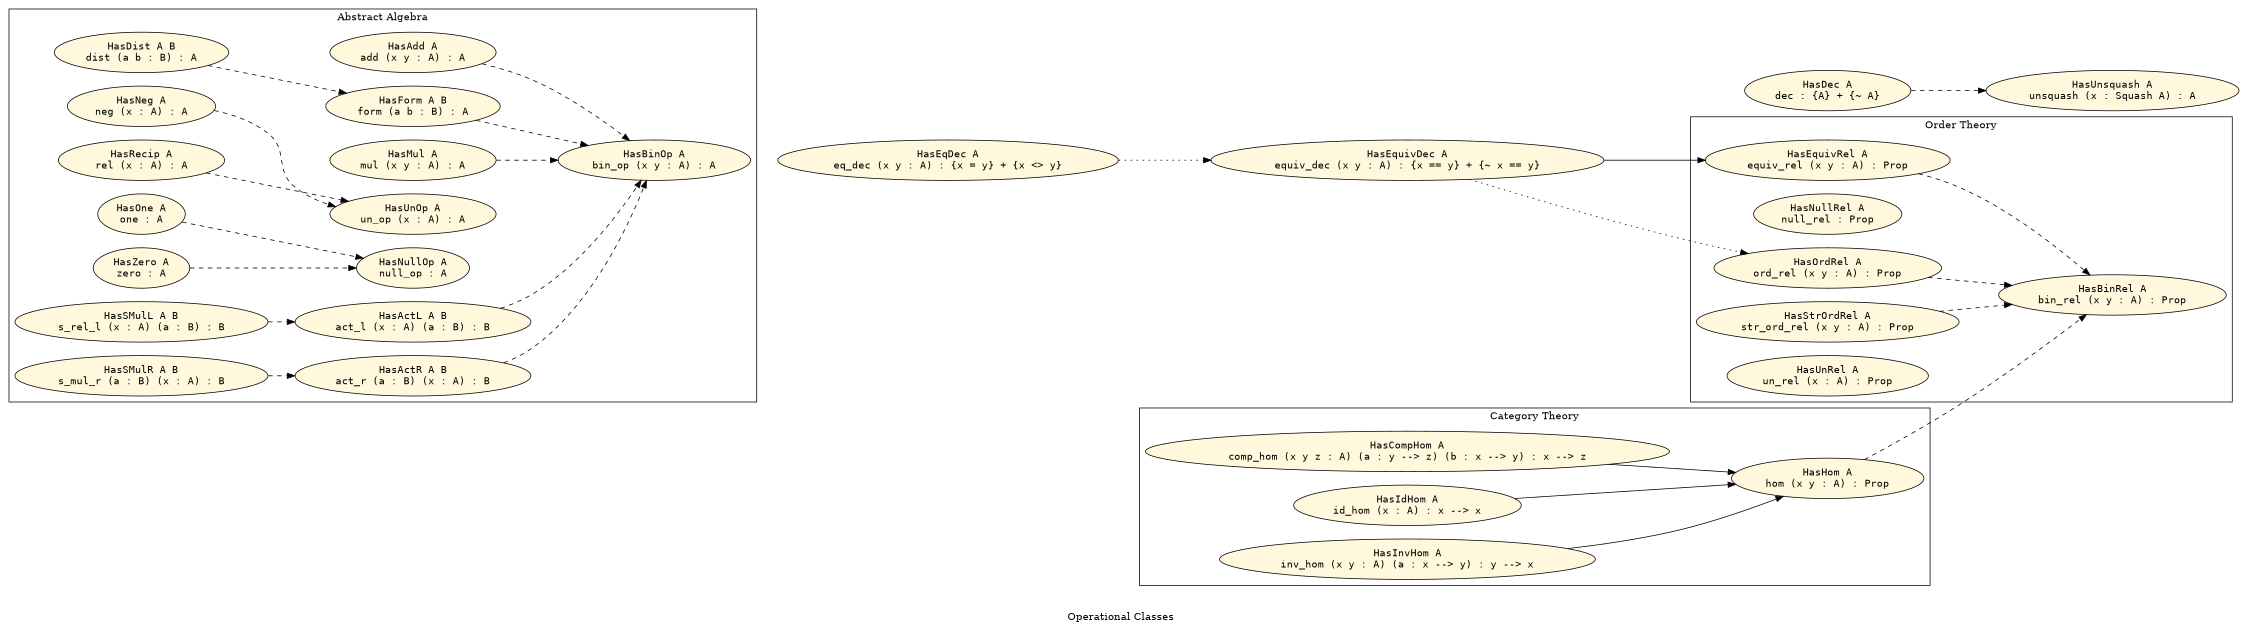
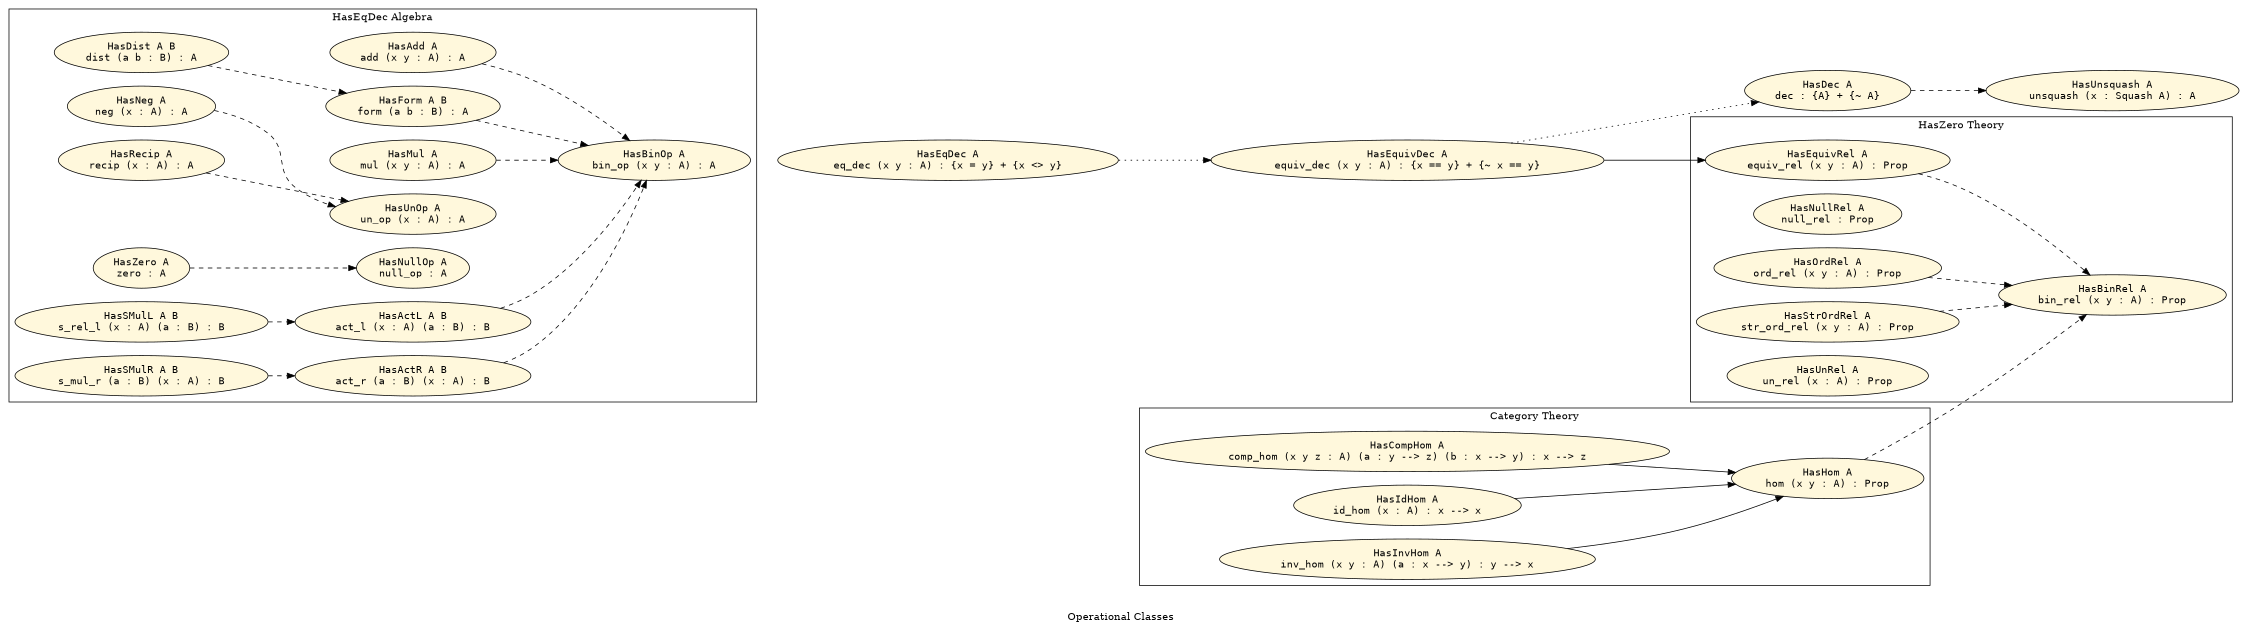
  digraph {
    label="Operational Classes"
    rankdir=LR
    node [fillcolor=cornsilk fontname=monospace style=filled]
    edge [style=dashed]
    HasBinRel [label="\N A\nbin_rel (x y : A) : Prop"]
    HasEquivRel [label="\N A\nequiv_rel (x y : A) : Prop"]
    HasNullRel [label="\N A\nnull_rel : Prop"]
    HasOrdRel [label="\N A\nord_rel (x y : A) : Prop"]
    HasStrOrdRel [label="\N A\nstr_ord_rel (x y : A) : Prop"]
    HasUnRel [label="\N A\nun_rel (x : A) : Prop"]
    HasActL [label="\N A B\nact_l (x : A) (a : B) : B"]
    HasActR [label="\N A B\nact_r (a : B) (x : A) : B"]
    HasAdd [label="\N A\nadd (x y : A) : A"]
    HasBinOp [label="\N A\nbin_op (x y : A) : A"]
    HasDist [label="\N A B\ndist (a b : B) : A"]
    HasForm [label="\N A B\nform (a b : B) : A"]
    HasMul [label="\N A\nmul (x y : A) : A"]
    HasNeg [label="\N A\nneg (x : A) : A"]
    HasNullOp [label="\N A\nnull_op : A"]
-   HasOne [label="\N A\none : A"]
-   HasRecip [label="\N A\nrel (x : A) : A"]
+   HasRecip [label="\N A\nrecip (x : A) : A"]
    HasSMulL [label="\N A B\ns_rel_l (x : A) (a : B) : B"]
    HasSMulR [label="\N A B\ns_mul_r (a : B) (x : A) : B"]
    HasUnOp [label="\N A\nun_op (x : A) : A"]
    HasZero [label="\N A\nzero : A"]
    HasCompHom [label="\N A\ncomp_hom (x y z : A) (a : y --> z) (b : x --> y) : x --> z"]
    HasHom [label="\N A\nhom (x y : A) : Prop"]
    HasIdHom [label="\N A\nid_hom (x : A) : x --> x"]
    HasInvHom [label="\N A\ninv_hom (x y : A) (a : x --> y) : y --> x"]
    HasEqDec [label="\N A\neq_dec (x y : A) : {x = y} + {x <> y}"]
    HasDec [label="\N A\ndec : {A} + {~ A}"]
    HasUnsquash [label="\N A\nunsquash (x : Squash A) : A"]
    HasEquivDec [label="\N A\nequiv_dec (x y : A) : {x == y} + {~ x == y}"]
    subgraph cluster_1 {
-     label="Order Theory"
+     label="HasZero Theory"
      HasBinRel
      HasEquivRel
      HasNullRel
      HasOrdRel
      HasStrOrdRel
      HasUnRel
    }
    subgraph cluster_2 {
-     label="Abstract Algebra"
+     label="HasEqDec Algebra"
      HasActL
      HasActR
      HasAdd
      HasBinOp
      HasDist
      HasForm
      HasMul
      HasNeg
      HasNullOp
-     HasOne
      HasRecip
      HasSMulL
      HasSMulR
      HasUnOp
      HasZero
    }
    subgraph cluster_3 {
      label="Category Theory"
      HasCompHom
      HasHom
      HasIdHom
      HasInvHom
    }
    HasEquivRel -> HasBinRel
    HasOrdRel -> HasBinRel
    HasStrOrdRel -> HasBinRel
    HasActL -> HasBinOp
    HasActR -> HasBinOp
    HasAdd -> HasBinOp
    HasBinOp -> HasEqDec [style=invis]
    HasDist -> HasForm
    HasForm -> HasBinOp
    HasMul -> HasBinOp
    HasNeg -> HasUnOp
-   HasOne -> HasNullOp
    HasRecip -> HasUnOp
    HasSMulL -> HasActL
    HasSMulR -> HasActR
    HasZero -> HasNullOp
    HasCompHom -> HasHom [style=solid]
    HasHom -> HasBinRel
    HasIdHom -> HasHom [style=solid]
    HasInvHom -> HasHom [style=solid]
    HasEqDec -> HasEquivDec [style=dotted]
    HasDec -> HasUnsquash
    HasEquivDec -> HasEquivRel [style=solid]
-   HasEquivDec -> HasOrdRel [style=dotted]
+   HasEquivDec -> HasDec [style=dotted]
  }
